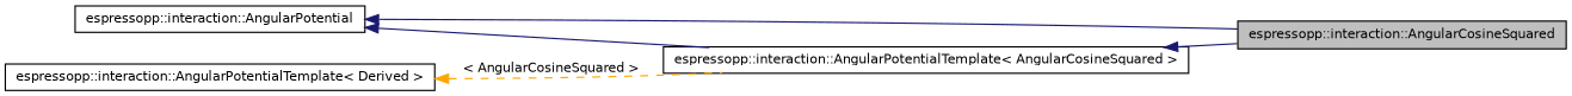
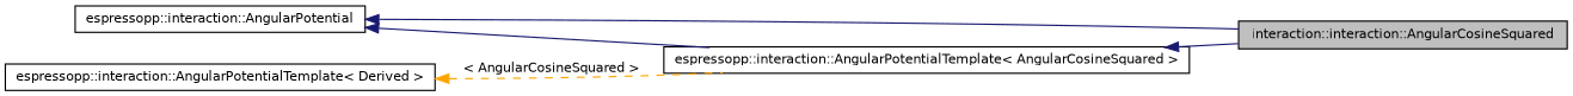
  digraph {
    rankdir=LR
    node [color=black fillcolor=white fontname=Helvetica fontsize=10 shape=record style=filled]
    edge [color=midnightblue dir=back fontname=Helvetica fontsize=10 labelfontname=Helvetica labelfontsize=10 style=solid]
-   n1 [fillcolor=grey75 fontcolor=black height=0.2 label="espressopp::interaction::AngularCosineSquared" width=0.4]
+   n1 [fillcolor=grey75 fontcolor=black height=0.2 label="interaction::interaction::AngularCosineSquared" width=0.4]
    n2 [height=0.2 label="espressopp::interaction::AngularPotentialTemplate\< AngularCosineSquared \>" width=0.4]
    n3 [height=0.2 label="espressopp::interaction::AngularPotential" width=0.4]
    n4 [height=0.2 label="espressopp::interaction::AngularPotentialTemplate\< Derived \>" width=0.4]
    n2 -> n1
    n3 -> n1
    n3 -> n2
    n4 -> n2 [color=orange label=" \< AngularCosineSquared \>" style=dashed]
  }
